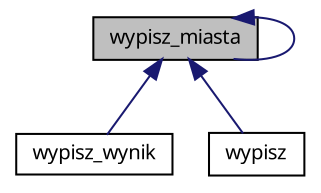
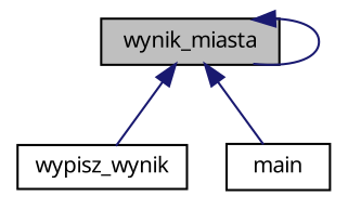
  digraph {
    fontname="Noto Sans"
    rankdir=TB
    node [color=black fillcolor=white fontname="Noto Sans" fontsize=10 shape=record style=filled]
    edge [color=midnightblue dir=back fontname="Noto Sans" fontsize=10 labelfontname=Helvetica labelfontsize=10 style=solid]
-   n1 [fillcolor=grey75 fontcolor=black height=0.2 label=wypisz_miasta width=0.4]
+   n1 [fillcolor=grey75 fontcolor=black height=0.2 label=wynik_miasta width=0.4]
    n2 [height=0.2 label=wypisz_wynik width=0.4]
-   n3 [height=0.2 label=wypisz width=0.4]
+   n3 [height=0.2 label=main width=0.4]
    n1 -> n1
    n1 -> n2
    n1 -> n3
  }
